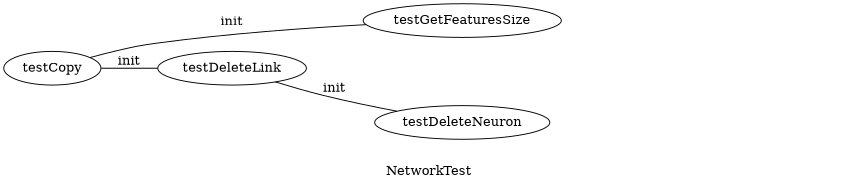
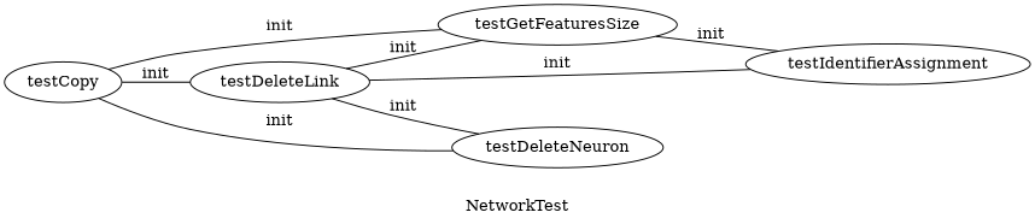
  strict graph {
    label=NetworkTest
    rankdir=LR
    testDeleteLink
    testGetFeaturesSize
    testDeleteNeuron
+   testIdentifierAssignment
    testCopy
+   testDeleteLink -- testGetFeaturesSize [label=init]
    testDeleteLink -- testDeleteNeuron [label=init]
+   testDeleteLink -- testIdentifierAssignment [label=init]
+   testGetFeaturesSize -- testIdentifierAssignment [label=init]
    testCopy -- testDeleteLink [label=init]
    testCopy -- testGetFeaturesSize [label=init]
+   testCopy -- testDeleteNeuron [label=init]
  }
